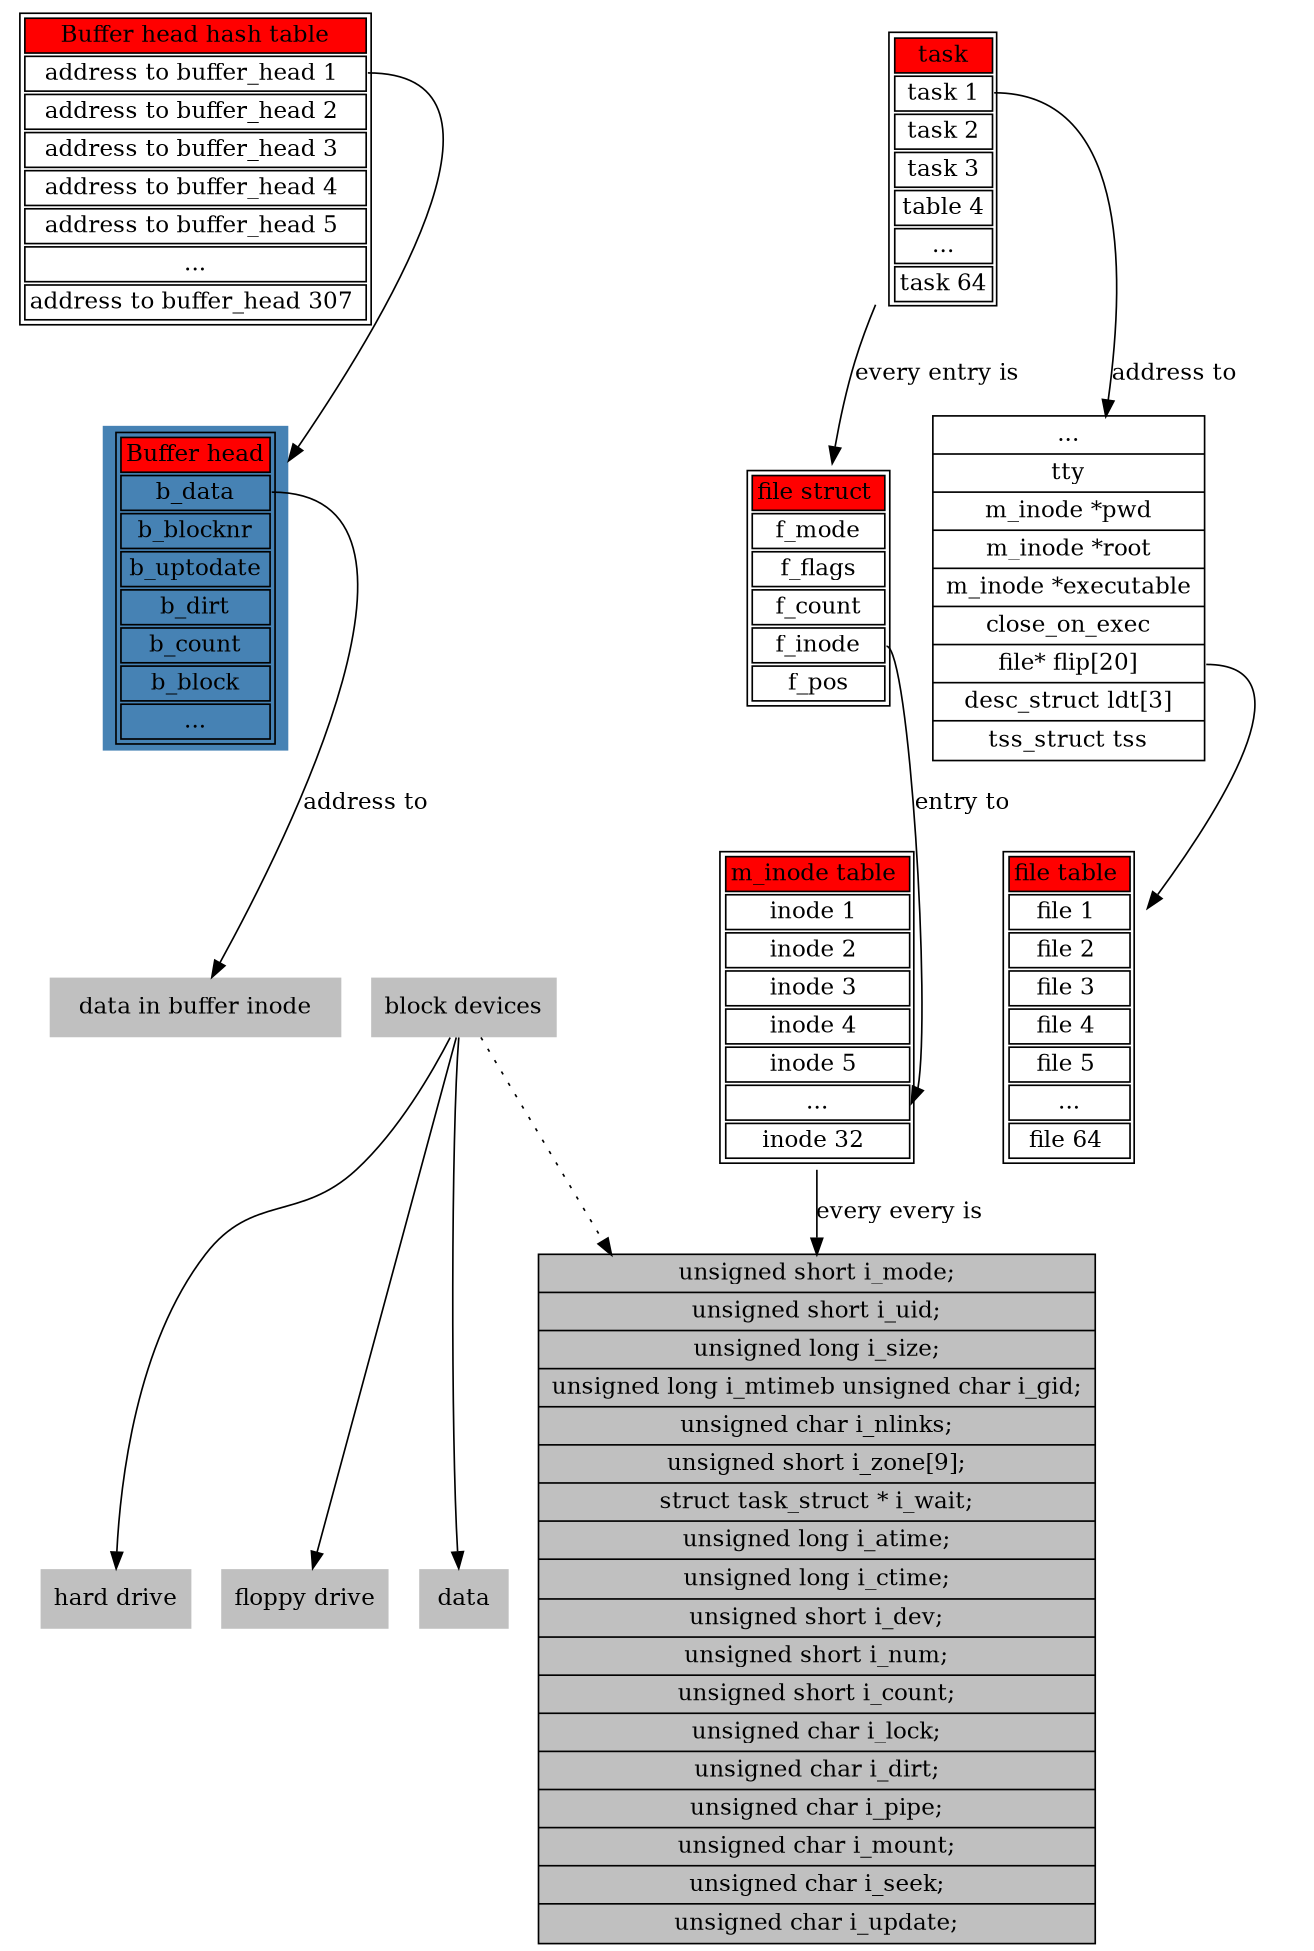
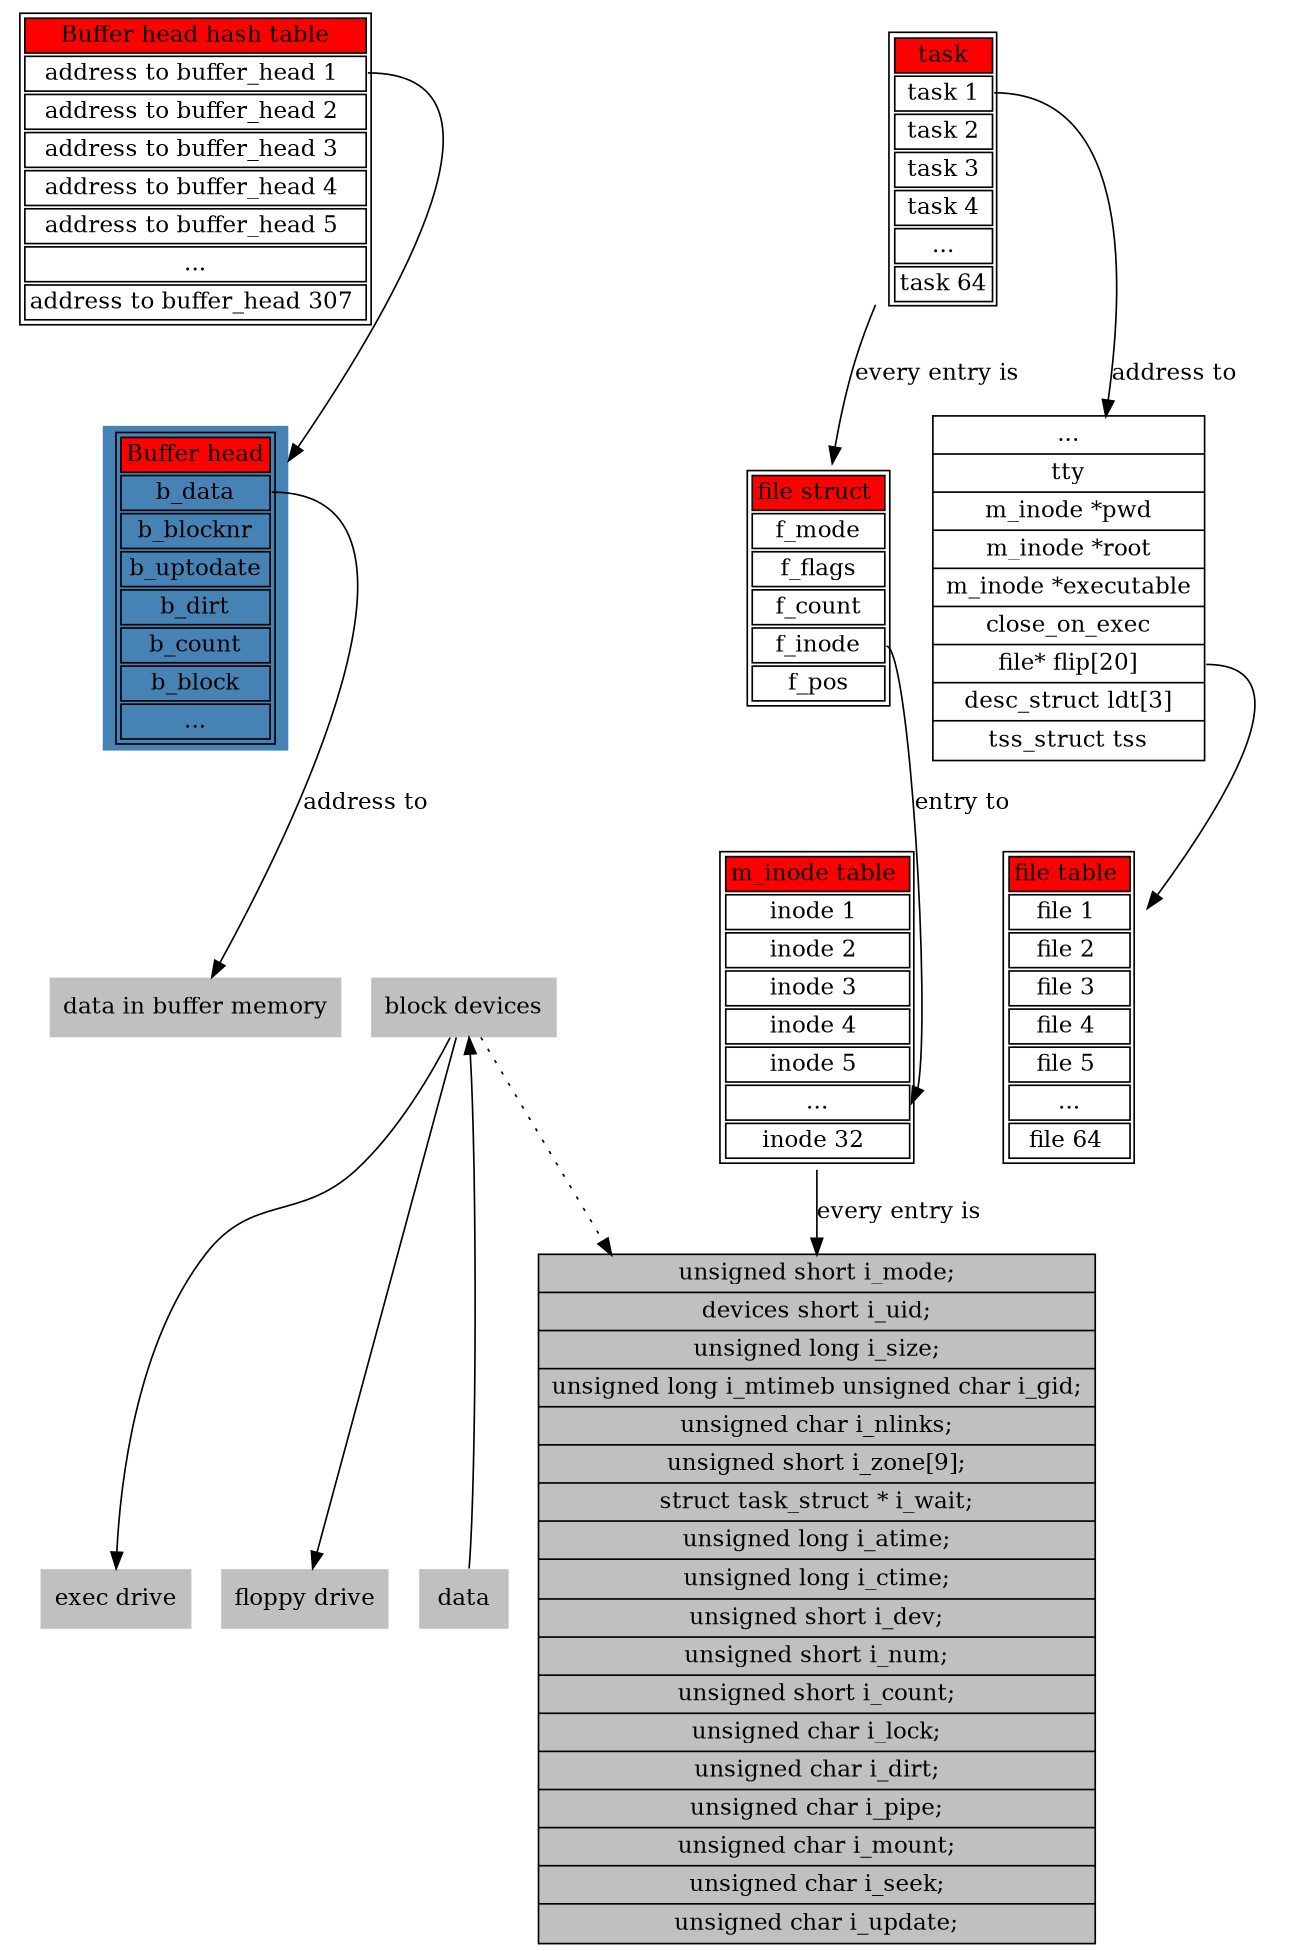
  digraph {
    node [shape=plaintext style=filled]
    n1 [label=< 		<TABLE> 			<TR><TD BGCOLOR="red">Buffer head hash table</TD></TR> 			<TR><TD PORT="1">address to buffer_head 1 </TD></TR> 			<TR><TD PORT="2">address to buffer_head 2 </TD></TR> 			<TR><TD>address to buffer_head 3 </TD></TR> 			<TR><TD>address to buffer_head 4 </TD></TR> 			<TR><TD>address to buffer_head 5 </TD></TR> 			<TR><TD> ... </TD></TR> 			<TR><TD>address to buffer_head 307 </TD></TR> 		</TABLE> 		> style=""]
    n2 [fillcolor=steelblue label=< 		<TABLE> 			<TR><TD BGCOLOR="red">Buffer head</TD></TR> 			<TR><TD PORT="data">b_data</TD></TR> 			<TR><TD>b_blocknr</TD></TR> 			<TR><TD>b_uptodate</TD></TR> 			<TR><TD>b_dirt</TD></TR> 			<TR><TD>b_count</TD></TR> 			<TR><TD>b_block</TD></TR>   			<TR><TD>...</TD></TR> 		</TABLE> 	>]
-   n3 [fillcolor=grey label="data in buffer inode"]
+   n3 [fillcolor=grey label="data in buffer memory"]
    n4 [label=< 		<TABLE> 			<TR><TD BGCOLOR="red">m_inode table </TD></TR> 			<TR><TD PORT="1">inode 1 </TD></TR> 			<TR><TD PORT="2">inode 2 </TD></TR> 			<TR><TD>inode 3 </TD></TR> 			<TR><TD>inode 4 </TD></TR> 			<TR><TD>inode 5 </TD></TR> 			<TR><TD PORT="x"> ... </TD></TR> 			<TR><TD>inode 32 </TD></TR> 		</TABLE> 	> style=""]
-   n5 [fillcolor=grey label="{unsigned short i_mode; | unsigned short i_uid; |  unsigned long i_size; | unsigned long i_mtimeb unsigned char i_gid; |  unsigned char i_nlinks; |  unsigned short i_zone[9]; |  struct task_struct * i_wait; |  unsigned long i_atime; |  unsigned long i_ctime; |  unsigned short i_dev; |  unsigned short i_num; |  unsigned short i_count; |  unsigned char i_lock; |  unsigned char i_dirt; |  unsigned char i_pipe; |  unsigned char i_mount; |  unsigned char i_seek; |  unsigned char i_update;} " shape=record]
+   n5 [fillcolor=grey label="{unsigned short i_mode; | devices short i_uid; |  unsigned long i_size; | unsigned long i_mtimeb unsigned char i_gid; |  unsigned char i_nlinks; |  unsigned short i_zone[9]; |  struct task_struct * i_wait; |  unsigned long i_atime; |  unsigned long i_ctime; |  unsigned short i_dev; |  unsigned short i_num; |  unsigned short i_count; |  unsigned char i_lock; |  unsigned char i_dirt; |  unsigned char i_pipe; |  unsigned char i_mount; |  unsigned char i_seek; |  unsigned char i_update;} " shape=record]
    n6 [label=< 		<TABLE> 			<TR><TD BGCOLOR="red">file table </TD></TR> 			<TR><TD PORT="1">file 1 </TD></TR> 			<TR><TD PORT="2">file 2 </TD></TR> 			<TR><TD>file 3 </TD></TR> 			<TR><TD>file 4 </TD></TR> 			<TR><TD>file 5 </TD></TR> 			<TR><TD> ... </TD></TR> 			<TR><TD>file 64 </TD></TR> 		</TABLE> 	> style=""]
    n7 [label=< 		<TABLE> 			<TR><TD BGCOLOR="red">file struct </TD></TR> 			<TR><TD PORT="1">f_mode</TD></TR> 			<TR><TD PORT="2">f_flags</TD></TR> 			<TR><TD>f_count</TD></TR> 			<TR><TD PORT="inode">f_inode</TD></TR> 			<TR><TD>f_pos</TD></TR> 		</TABLE> 	> style=""]
-   n8 [label=< 		<TABLE> 			<TR><TD BGCOLOR="red">task</TD></TR> 			<TR><TD PORT="1">task 1</TD></TR> 			<TR><TD PORT="2">task 2</TD></TR> 			<TR><TD>task 3</TD></TR> 			<TR><TD>table 4</TD></TR> 			<TR><TD>...</TD></TR> 			<TR><TD>task 64</TD></TR> 		</TABLE>  	> style=""]
+   n8 [label=< 		<TABLE> 			<TR><TD BGCOLOR="red">task</TD></TR> 			<TR><TD PORT="1">task 1</TD></TR> 			<TR><TD PORT="2">task 2</TD></TR> 			<TR><TD>task 3</TD></TR> 			<TR><TD>task 4</TD></TR> 			<TR><TD>...</TD></TR> 			<TR><TD>task 64</TD></TR> 		</TABLE>  	> style=""]
    n9 [label="{ ... | tty | m_inode *pwd | m_inode *root | m_inode *executable | close_on_exec | <flip>file* flip[20] | desc_struct ldt[3] | tss_struct tss }" shape=record style=""]
    n10 [fillcolor=grey label="block devices"]
-   n11 [fillcolor=grey label="hard drive"]
+   n11 [fillcolor=grey label="exec drive"]
    n12 [fillcolor=grey label="floppy drive"]
    n13 [fillcolor=grey label=data]
    n1 -> n2 [rankdir=LR tailport=1]
    n2 -> n3 [label="address to" tailport=data]
-   n4 -> n5 [label="every every is"]
+   n4 -> n5 [label="every entry is"]
    n7 -> n4 [headport=x label="entry to" tailport=inode]
    n8 -> n7 [label="every entry is"]
    n8 -> n9 [label="address to" tailport=1]
    n9 -> n6 [tailport=flip]
    n10 -> n5 [style=dotted]
    n10 -> n11
    n10 -> n12
-   n10 -> n13
+   n13 -> n10
  }
